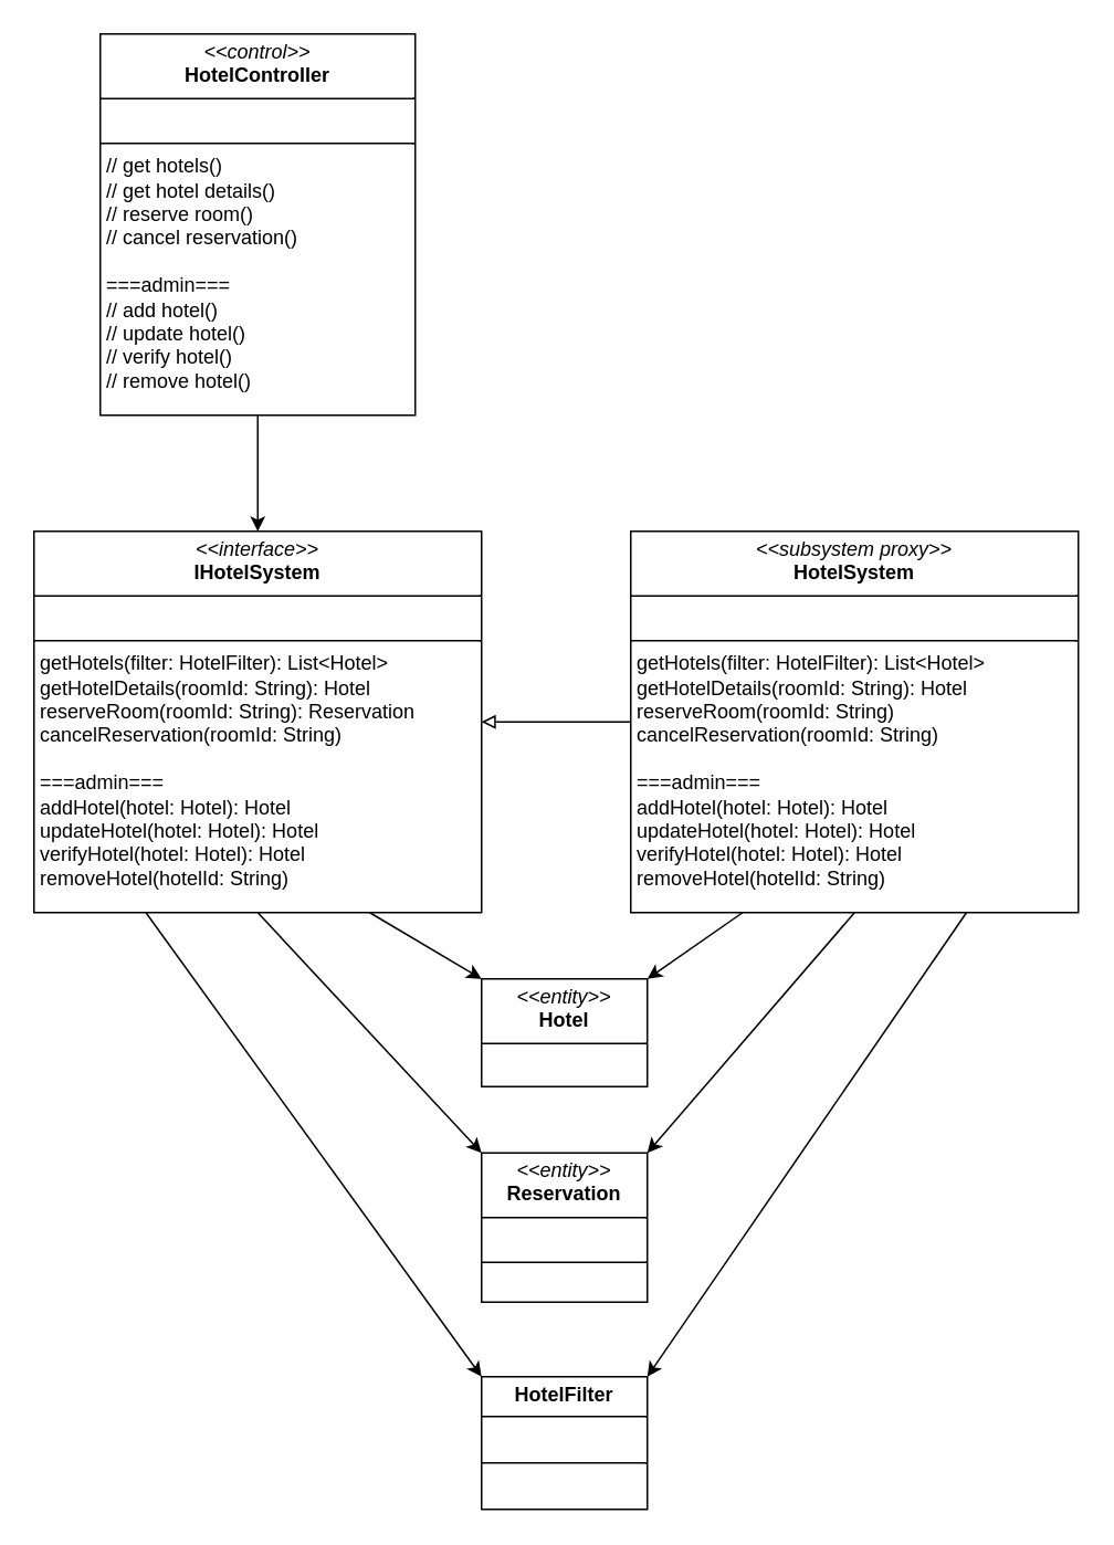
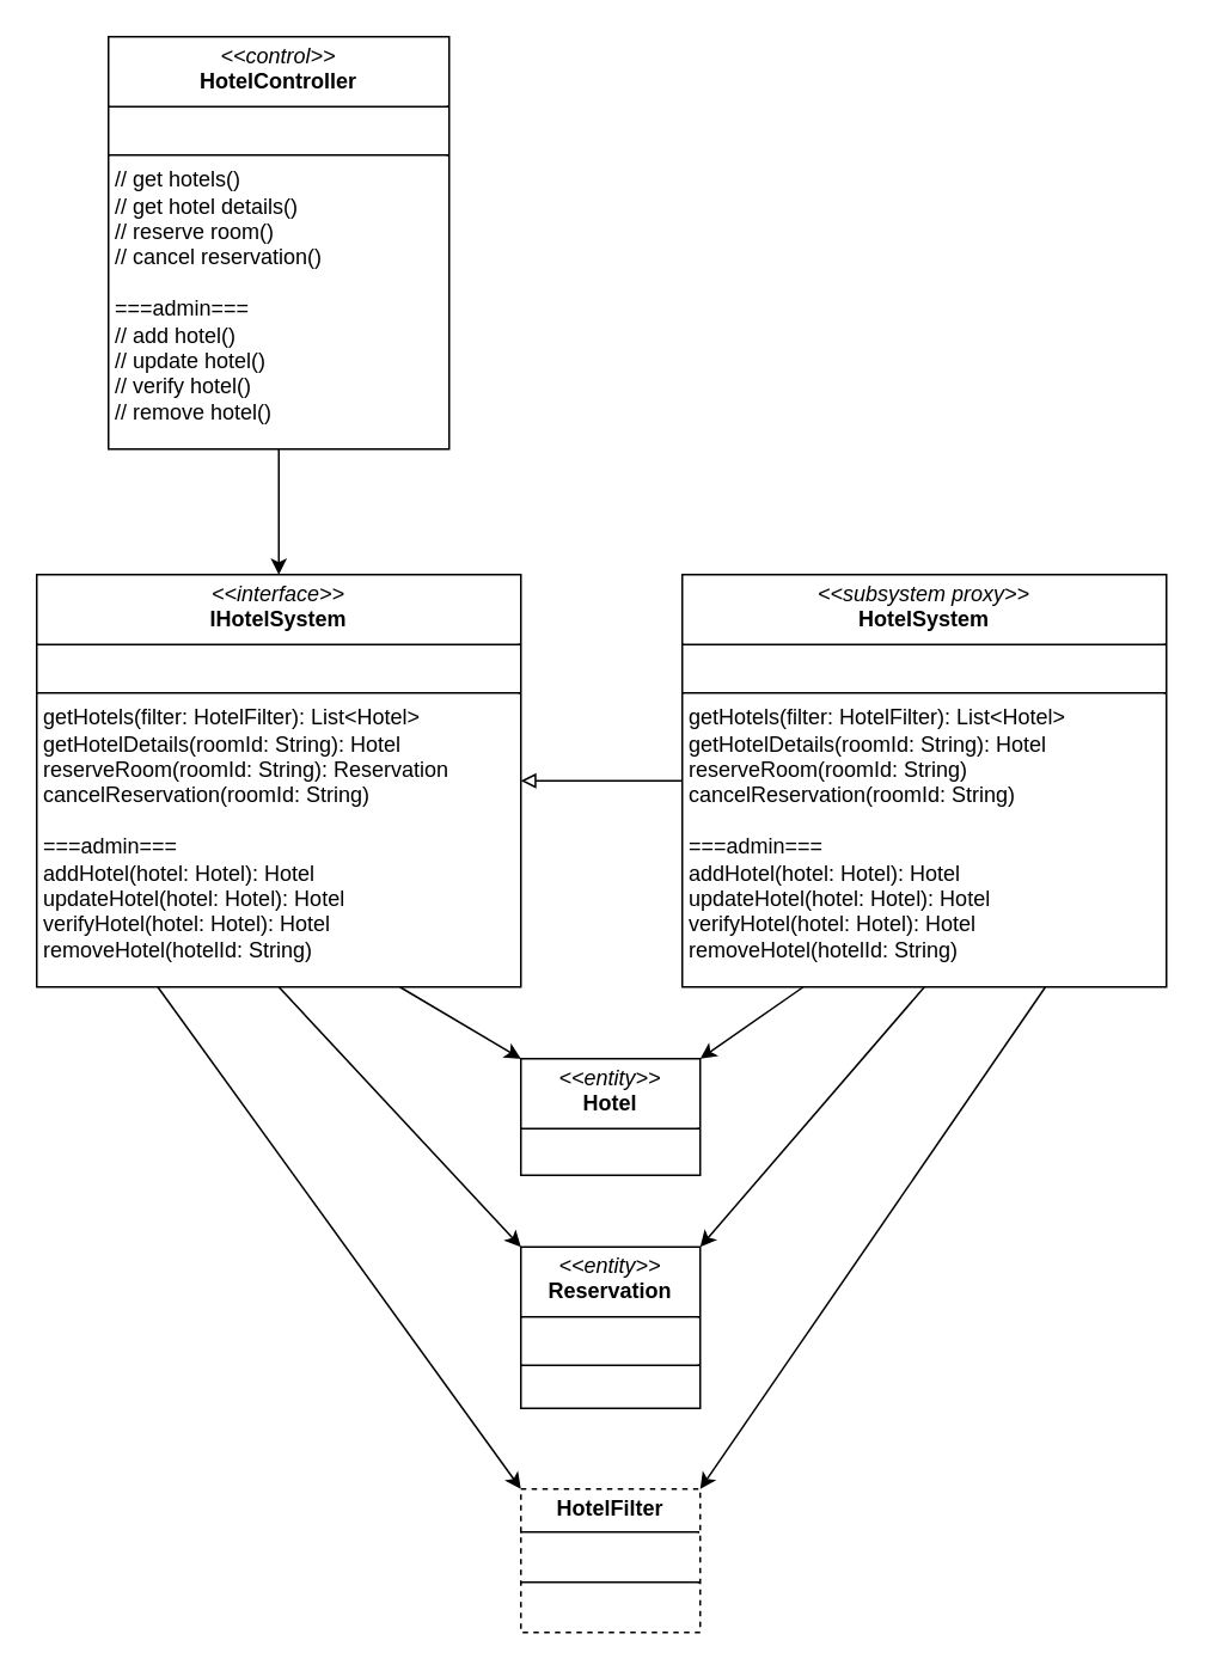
  <mxCell id="0" />
  <mxCell id="1" parent="0" />
  <mxCell id="2" style="edgeStyle=orthogonalEdgeStyle;rounded=0;orthogonalLoop=1;jettySize=auto;html=1;exitX=0.5;exitY=1;exitDx=0;exitDy=0;entryX=0.5;entryY=0;entryDx=0;entryDy=0;" edge="1" parent="1" source="3" target="7"><mxGeometry relative="1" as="geometry" /></mxCell>
  <mxCell id="3" value="&lt;p style=&quot;margin:0px;margin-top:4px;text-align:center;&quot;&gt;&lt;i&gt;&amp;lt;&amp;lt;control&amp;gt;&amp;gt;&lt;/i&gt;&lt;br&gt;&lt;b&gt;HotelController&lt;/b&gt;&lt;/p&gt;&lt;hr size=&quot;1&quot; style=&quot;border-style:solid;&quot;&gt;&lt;p style=&quot;margin:0px;margin-left:4px;&quot;&gt;&lt;br&gt;&lt;/p&gt;&lt;hr size=&quot;1&quot; style=&quot;border-style:solid;&quot;&gt;&lt;p style=&quot;margin:0px;margin-left:4px;&quot;&gt;// get hotels()&lt;/p&gt;&lt;p style=&quot;margin:0px;margin-left:4px;&quot;&gt;// get hotel details()&lt;/p&gt;&lt;p style=&quot;margin:0px;margin-left:4px;&quot;&gt;// reserve room()&lt;/p&gt;&lt;p style=&quot;margin:0px;margin-left:4px;&quot;&gt;// cancel reservation()&lt;/p&gt;&lt;p style=&quot;margin:0px;margin-left:4px;&quot;&gt;&lt;br&gt;&lt;/p&gt;&lt;p style=&quot;margin:0px;margin-left:4px;&quot;&gt;===admin===&lt;/p&gt;&lt;p style=&quot;margin:0px;margin-left:4px;&quot;&gt;// add hotel()&lt;/p&gt;&lt;p style=&quot;margin:0px;margin-left:4px;&quot;&gt;// update hotel()&lt;/p&gt;&lt;p style=&quot;margin:0px;margin-left:4px;&quot;&gt;// verify hotel()&lt;/p&gt;&lt;p style=&quot;margin:0px;margin-left:4px;&quot;&gt;// remove hotel()&lt;/p&gt;" style="verticalAlign=top;align=left;overflow=fill;html=1;whiteSpace=wrap;" vertex="1" parent="1"><mxGeometry x="60" width="190" height="230" as="geometry" y="20" /></mxCell>
  <mxCell id="4" style="rounded=0;orthogonalLoop=1;jettySize=auto;html=1;exitX=0.75;exitY=1;exitDx=0;exitDy=0;entryX=0;entryY=0;entryDx=0;entryDy=0;" edge="1" parent="1" source="7" target="13"><mxGeometry relative="1" as="geometry" /></mxCell>
  <mxCell id="5" style="rounded=0;orthogonalLoop=1;jettySize=auto;html=1;exitX=0.5;exitY=1;exitDx=0;exitDy=0;entryX=0;entryY=0;entryDx=0;entryDy=0;" edge="1" parent="1" source="7" target="15"><mxGeometry relative="1" as="geometry" /></mxCell>
  <mxCell id="6" style="rounded=0;orthogonalLoop=1;jettySize=auto;html=1;exitX=0.25;exitY=1;exitDx=0;exitDy=0;entryX=0;entryY=0;entryDx=0;entryDy=0;" edge="1" parent="1" source="7" target="14"><mxGeometry relative="1" as="geometry" /></mxCell>
  <mxCell id="7" value="&lt;p style=&quot;margin:0px;margin-top:4px;text-align:center;&quot;&gt;&lt;i&gt;&lt;span id=&quot;selected_text&quot;&gt;&lt;/span&gt;&lt;span id=&quot;selected_text&quot;&gt;&lt;/span&gt;&lt;span id=&quot;selected_text&quot;&gt;&lt;/span&gt;&lt;span id=&quot;selected_text&quot;&gt;&lt;/span&gt;&amp;lt;&amp;lt;interface&amp;gt;&amp;gt;&lt;/i&gt;&lt;br&gt;&lt;b&gt;IHotelSystem&lt;/b&gt;&lt;/p&gt;&lt;hr size=&quot;1&quot; style=&quot;border-style:solid;&quot;&gt;&lt;p style=&quot;margin:0px;margin-left:4px;&quot;&gt;&lt;br&gt;&lt;/p&gt;&lt;hr size=&quot;1&quot; style=&quot;border-style:solid;&quot;&gt;&lt;p style=&quot;margin:0px;margin-left:4px;&quot;&gt;getHotels(filter: HotelFilter): List&amp;lt;Hotel&amp;gt;&lt;/p&gt;&lt;p style=&quot;margin:0px;margin-left:4px;&quot;&gt;getHotelDetails(roomId: String): Hotel&lt;/p&gt;&lt;p style=&quot;margin:0px;margin-left:4px;&quot;&gt;reserveRoom(roomId: String): Reservation&lt;/p&gt;&lt;p style=&quot;margin:0px;margin-left:4px;&quot;&gt;cancelReservation(roomId: String)&lt;/p&gt;&lt;p style=&quot;margin:0px;margin-left:4px;&quot;&gt;&lt;br&gt;&lt;/p&gt;&lt;p style=&quot;margin:0px;margin-left:4px;&quot;&gt;===admin===&lt;/p&gt;&lt;p style=&quot;margin:0px;margin-left:4px;&quot;&gt;addHotel(hotel: Hotel): Hotel&lt;/p&gt;&lt;p style=&quot;margin:0px;margin-left:4px;&quot;&gt;updateHotel(hotel: Hotel): Hotel&lt;/p&gt;&lt;p style=&quot;margin:0px;margin-left:4px;&quot;&gt;verifyHotel(hotel: Hotel): Hotel&lt;/p&gt;&lt;p style=&quot;margin:0px;margin-left:4px;&quot;&gt;removeHotel(hotelId: String)&lt;/p&gt;" style="verticalAlign=top;align=left;overflow=fill;html=1;whiteSpace=wrap;" vertex="1" parent="1"><mxGeometry x="20" y="320" width="270" height="230" as="geometry" /></mxCell>
  <mxCell id="8" style="edgeStyle=orthogonalEdgeStyle;rounded=0;orthogonalLoop=1;jettySize=auto;html=1;exitX=0;exitY=0.5;exitDx=0;exitDy=0;entryX=1;entryY=0.5;entryDx=0;entryDy=0;endArrow=block;endFill=0;strokeWidth=1;" edge="1" parent="1" source="12" target="7"><mxGeometry relative="1" as="geometry" /></mxCell>
  <mxCell id="9" style="rounded=0;orthogonalLoop=1;jettySize=auto;html=1;exitX=0.25;exitY=1;exitDx=0;exitDy=0;entryX=1;entryY=0;entryDx=0;entryDy=0;" edge="1" parent="1" source="12" target="13"><mxGeometry relative="1" as="geometry" /></mxCell>
  <mxCell id="10" style="rounded=0;orthogonalLoop=1;jettySize=auto;html=1;exitX=0.5;exitY=1;exitDx=0;exitDy=0;entryX=1;entryY=0;entryDx=0;entryDy=0;" edge="1" parent="1" source="12" target="15"><mxGeometry relative="1" as="geometry" /></mxCell>
  <mxCell id="11" style="rounded=0;orthogonalLoop=1;jettySize=auto;html=1;exitX=0.75;exitY=1;exitDx=0;exitDy=0;entryX=1;entryY=0;entryDx=0;entryDy=0;" edge="1" parent="1" source="12" target="14"><mxGeometry relative="1" as="geometry" /></mxCell>
  <mxCell id="12" value="&lt;p style=&quot;margin:0px;margin-top:4px;text-align:center;&quot;&gt;&lt;i&gt;&amp;lt;&amp;lt;subsystem proxy&amp;gt;&amp;gt;&lt;/i&gt;&lt;br&gt;&lt;b&gt;&lt;span id=&quot;selected_text&quot;&gt;&lt;/span&gt;HotelSystem&lt;/b&gt;&lt;/p&gt;&lt;hr size=&quot;1&quot; style=&quot;border-style:solid;&quot;&gt;&lt;p style=&quot;margin:0px;margin-left:4px;&quot;&gt;&lt;br&gt;&lt;/p&gt;&lt;hr size=&quot;1&quot; style=&quot;border-style:solid;&quot;&gt;&lt;p style=&quot;margin:0px;margin-left:4px;&quot;&gt;getHotels(filter: HotelFilter): List&amp;lt;Hotel&amp;gt;&lt;/p&gt;&lt;p style=&quot;margin:0px;margin-left:4px;&quot;&gt;getHotelDetails(roomId: String): Hotel&lt;/p&gt;&lt;p style=&quot;margin:0px;margin-left:4px;&quot;&gt;reserveRoom(roomId: String)&lt;/p&gt;&lt;p style=&quot;margin:0px;margin-left:4px;&quot;&gt;cancelReservation(roomId: String)&lt;/p&gt;&lt;p style=&quot;margin:0px;margin-left:4px;&quot;&gt;&lt;br&gt;&lt;/p&gt;&lt;p style=&quot;margin:0px;margin-left:4px;&quot;&gt;===admin===&lt;/p&gt;&lt;p style=&quot;margin:0px;margin-left:4px;&quot;&gt;addHotel(hotel: Hotel): Hotel&lt;/p&gt;&lt;p style=&quot;margin:0px;margin-left:4px;&quot;&gt;updateHotel(hotel: Hotel): Hotel&lt;/p&gt;&lt;p style=&quot;margin:0px;margin-left:4px;&quot;&gt;verifyHotel(hotel: Hotel): Hotel&lt;/p&gt;&lt;p style=&quot;margin:0px;margin-left:4px;&quot;&gt;removeHotel(hotelId: String)&lt;/p&gt;" style="verticalAlign=top;align=left;overflow=fill;html=1;whiteSpace=wrap;" vertex="1" parent="1"><mxGeometry x="380" y="320" width="270" height="230" as="geometry" /></mxCell>
  <mxCell id="13" value="&lt;p style=&quot;margin:0px;margin-top:4px;text-align:center;&quot;&gt;&lt;i&gt;&amp;lt;&amp;lt;entity&amp;gt;&amp;gt;&lt;/i&gt;&lt;br&gt;&lt;b&gt;Hotel&lt;/b&gt;&lt;/p&gt;&lt;hr size=&quot;1&quot; style=&quot;border-style:solid;&quot;&gt;&lt;p style=&quot;margin:0px;margin-left:4px;&quot;&gt;&lt;br&gt;&lt;/p&gt;&lt;hr size=&quot;1&quot; style=&quot;border-style:solid;&quot;&gt;&lt;p style=&quot;margin:0px;margin-left:4px;&quot;&gt;&lt;br&gt;&lt;/p&gt;" style="verticalAlign=top;align=left;overflow=fill;html=1;whiteSpace=wrap;" vertex="1" parent="1"><mxGeometry x="290" y="590" width="100" height="65" as="geometry" /></mxCell>
- <mxCell id="14" value="&lt;p style=&quot;margin:0px;margin-top:4px;text-align:center;&quot;&gt;&lt;b&gt;&lt;span id=&quot;selected_text&quot;&gt;&lt;/span&gt;HotelFilter&lt;/b&gt;&lt;/p&gt;&lt;hr size=&quot;1&quot; style=&quot;border-style:solid;&quot;&gt;&lt;p style=&quot;margin:0px;margin-left:4px;&quot;&gt;&lt;br&gt;&lt;/p&gt;&lt;hr size=&quot;1&quot; style=&quot;border-style:solid;&quot;&gt;&lt;p style=&quot;margin:0px;margin-left:4px;&quot;&gt;&lt;br&gt;&lt;/p&gt;" style="verticalAlign=top;align=left;overflow=fill;html=1;whiteSpace=wrap;" vertex="1" parent="1"><mxGeometry x="290" y="830" width="100" height="80" as="geometry" /></mxCell>
+ <mxCell id="14" value="&lt;p style=&quot;margin:0px;margin-top:4px;text-align:center;&quot;&gt;&lt;b&gt;&lt;span id=&quot;selected_text&quot;&gt;&lt;/span&gt;HotelFilter&lt;/b&gt;&lt;/p&gt;&lt;hr size=&quot;1&quot; style=&quot;border-style:solid;&quot;&gt;&lt;p style=&quot;margin:0px;margin-left:4px;&quot;&gt;&lt;br&gt;&lt;/p&gt;&lt;hr size=&quot;1&quot; style=&quot;border-style:solid;&quot;&gt;&lt;p style=&quot;margin:0px;margin-left:4px;&quot;&gt;&lt;br&gt;&lt;/p&gt;" style="verticalAlign=top;align=left;overflow=fill;html=1;whiteSpace=wrap;dashed=1;" vertex="1" parent="1"><mxGeometry x="290" y="830" width="100" height="80" as="geometry" /></mxCell>
  <mxCell id="15" value="&lt;p style=&quot;margin:0px;margin-top:4px;text-align:center;&quot;&gt;&lt;i&gt;&amp;lt;&amp;lt;entity&amp;gt;&amp;gt;&lt;/i&gt;&lt;br&gt;&lt;b&gt;&lt;span id=&quot;selected_text&quot;&gt;&lt;/span&gt;Reservation&lt;/b&gt;&lt;/p&gt;&lt;hr size=&quot;1&quot; style=&quot;border-style:solid;&quot;&gt;&lt;p style=&quot;margin:0px;margin-left:4px;&quot;&gt;&lt;br&gt;&lt;/p&gt;&lt;hr size=&quot;1&quot; style=&quot;border-style:solid;&quot;&gt;&lt;p style=&quot;margin:0px;margin-left:4px;&quot;&gt;&lt;br&gt;&lt;/p&gt;" style="verticalAlign=top;align=left;overflow=fill;html=1;whiteSpace=wrap;" vertex="1" parent="1"><mxGeometry x="290" y="695" width="100" height="90" as="geometry" /></mxCell>
